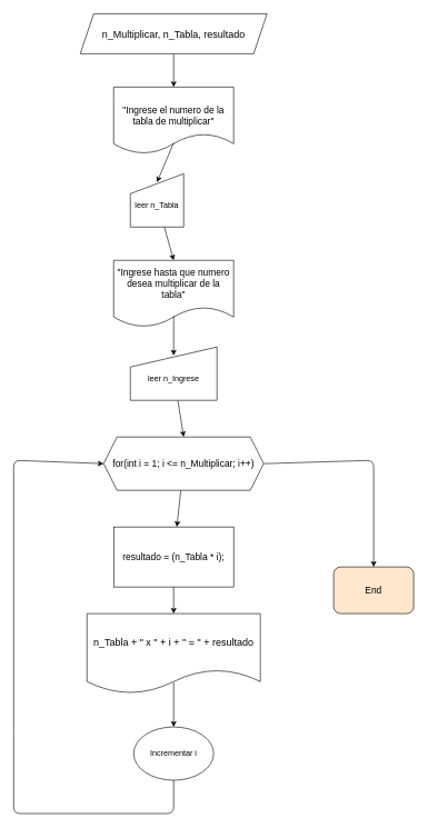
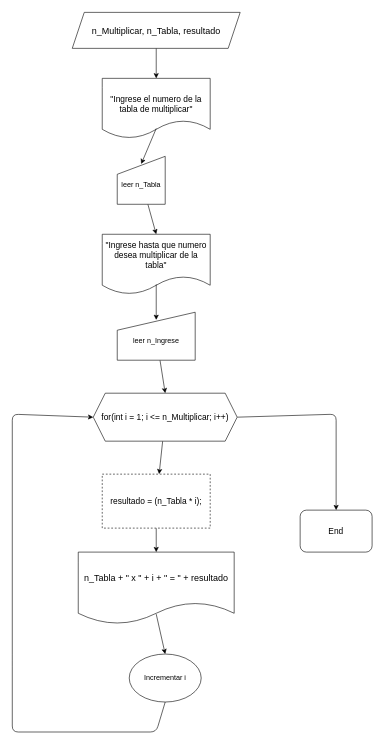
  <mxCell id="0" />
  <mxCell id="1" parent="0" />
  <mxCell id="2" style="edgeStyle=none;html=1;entryX=0.5;entryY=0;entryDx=0;entryDy=0;" parent="1" source="3" target="4" edge="1"><mxGeometry relative="1" as="geometry" /></mxCell>
  <mxCell id="3" value="n_Multiplicar, n_Tabla, resultado" style="shape=parallelogram;perimeter=parallelogramPerimeter;whiteSpace=wrap;html=1;fixedSize=1;fontSize=15;" parent="1" vertex="1"><mxGeometry x="120" y="20" width="280" height="60" as="geometry" /></mxCell>
  <mxCell id="4" value="&lt;div&gt;&lt;br&gt;&lt;/div&gt;&quot;Ingrese el numero de la tabla de multiplicar&quot;" style="shape=document;whiteSpace=wrap;html=1;boundedLbl=1;fontSize=14;" parent="1" vertex="1"><mxGeometry x="170" y="130" width="180" height="100" as="geometry" /></mxCell>
  <mxCell id="5" style="edgeStyle=none;html=1;entryX=0.5;entryY=0;entryDx=0;entryDy=0;" parent="1" source="6" target="8" edge="1"><mxGeometry relative="1" as="geometry" /></mxCell>
  <mxCell id="6" value="&lt;div&gt;&lt;br&gt;&lt;/div&gt;leer n_Tabla" style="shape=manualInput;whiteSpace=wrap;html=1;" parent="1" vertex="1"><mxGeometry x="195" y="260" width="80" height="80" as="geometry" /></mxCell>
  <mxCell id="7" style="edgeStyle=none;html=1;entryX=0.5;entryY=0.16;entryDx=0;entryDy=0;entryPerimeter=0;exitX=0.5;exitY=0.836;exitDx=0;exitDy=0;exitPerimeter=0;" parent="1" source="4" target="6" edge="1"><mxGeometry relative="1" as="geometry" /></mxCell>
  <mxCell id="8" value="&quot;Ingrese hasta que numero desea multiplicar de la tabla&quot;" style="shape=document;whiteSpace=wrap;html=1;boundedLbl=1;fontSize=14;" parent="1" vertex="1"><mxGeometry x="170" y="390" width="180" height="100" as="geometry" /></mxCell>
  <mxCell id="9" style="edgeStyle=none;html=1;entryX=0.5;entryY=0;entryDx=0;entryDy=0;" edge="1" parent="1" source="10" target="14"><mxGeometry relative="1" as="geometry" /></mxCell>
  <mxCell id="10" value="&lt;div&gt;&lt;br&gt;&lt;/div&gt;leer n_Ingrese" style="shape=manualInput;whiteSpace=wrap;html=1;" parent="1" vertex="1"><mxGeometry x="195" y="520" width="130" height="80" as="geometry" /></mxCell>
  <mxCell id="11" style="edgeStyle=none;html=1;entryX=0.5;entryY=0.16;entryDx=0;entryDy=0;entryPerimeter=0;exitX=0.5;exitY=0.836;exitDx=0;exitDy=0;exitPerimeter=0;" parent="1" source="8" target="10" edge="1"><mxGeometry relative="1" as="geometry" /></mxCell>
  <mxCell id="12" value="" style="edgeStyle=none;html=1;" edge="1" parent="1" source="14" target="16"><mxGeometry relative="1" as="geometry" /></mxCell>
  <mxCell id="13" style="edgeStyle=none;html=1;exitX=1;exitY=0.5;exitDx=0;exitDy=0;" edge="1" parent="1" source="14"><mxGeometry relative="1" as="geometry"><mxPoint x="560" y="850" as="targetPoint" /><Array as="points"><mxPoint x="560" y="690" /></Array></mxGeometry></mxCell>
  <mxCell id="14" value="for(int i = 1; i &amp;lt;= n_Multiplicar; i++)" style="shape=hexagon;perimeter=hexagonPerimeter2;whiteSpace=wrap;html=1;fixedSize=1;fontSize=14;" vertex="1" parent="1"><mxGeometry x="155" y="655" width="240" height="80" as="geometry" /></mxCell>
  <mxCell id="15" style="edgeStyle=none;html=1;entryX=0.5;entryY=0;entryDx=0;entryDy=0;" edge="1" parent="1" source="16" target="18"><mxGeometry relative="1" as="geometry" /></mxCell>
- <mxCell id="16" value="resultado = (n_Tabla * i);" style="whiteSpace=wrap;html=1;fontSize=14;" vertex="1" parent="1"><mxGeometry x="170" y="790" width="180" height="90" as="geometry" /></mxCell>
+ <mxCell id="16" value="resultado = (n_Tabla * i);" style="whiteSpace=wrap;html=1;fontSize=14;dashed=1;" vertex="1" parent="1"><mxGeometry x="170" y="790" width="180" height="90" as="geometry" /></mxCell>
  <mxCell id="17" style="edgeStyle=none;html=1;entryX=0.5;entryY=0;entryDx=0;entryDy=0;exitX=0.5;exitY=0.862;exitDx=0;exitDy=0;exitPerimeter=0;" edge="1" parent="1" source="18" target="19"><mxGeometry relative="1" as="geometry" /></mxCell>
  <mxCell id="18" value="n_Tabla + &quot; x &quot; + i + &quot; = &quot; + resultado" style="shape=document;whiteSpace=wrap;html=1;boundedLbl=1;fontSize=15;" vertex="1" parent="1"><mxGeometry x="130" y="920" width="260" height="120" as="geometry" /></mxCell>
- <mxCell id="19" value="Incrementar i" style="ellipse;whiteSpace=wrap;html=1;" vertex="1" parent="1"><mxGeometry x="200" y="1090" width="120" height="80" as="geometry" /></mxCell>
+ <mxCell id="19" value="Incrementar i" style="ellipse;whiteSpace=wrap;html=1;" vertex="1" parent="1"><mxGeometry x="215" y="1090" width="120" height="80" as="geometry" /></mxCell>
  <mxCell id="20" style="edgeStyle=none;html=1;exitX=0.5;exitY=1;exitDx=0;exitDy=0;entryX=0;entryY=0.5;entryDx=0;entryDy=0;" edge="1" parent="1" source="19" target="14"><mxGeometry relative="1" as="geometry"><mxPoint x="120" y="969" as="targetPoint" /><Array as="points"><mxPoint x="260" y="1220" /><mxPoint x="20" y="1220" /><mxPoint x="20" y="1100" /><mxPoint x="20" y="690" /></Array></mxGeometry></mxCell>
- <mxCell id="21" value="End" style="rounded=1;whiteSpace=wrap;html=1;fontSize=14;fillColor=#ffe6cc;" vertex="1" parent="1"><mxGeometry x="500" y="850" width="120" height="70" as="geometry" /></mxCell>
+ <mxCell id="21" value="End" style="rounded=1;whiteSpace=wrap;html=1;fontSize=14;" vertex="1" parent="1"><mxGeometry x="500" y="850" width="120" height="70" as="geometry" /></mxCell>
